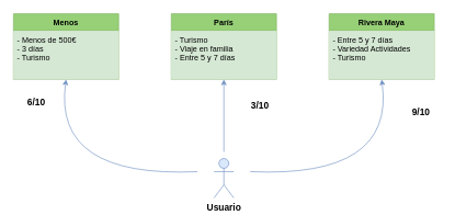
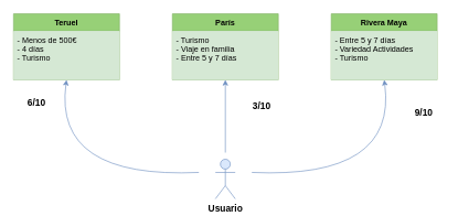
  <mxCell id="0" />
  <mxCell id="1" parent="0" />
- <mxCell id="2" value="Menos" style="swimlane;fontStyle=1;childLayout=stackLayout;horizontal=1;startSize=26;fillColor=#97D077;horizontalStack=0;resizeParent=1;resizeParentMax=0;resizeLast=0;collapsible=1;marginBottom=0;strokeColor=#82b366;" vertex="1" parent="1"><mxGeometry x="20" y="20" width="160" height="100" as="geometry" /></mxCell>
- <mxCell id="3" value="- Menos de 500€&#10;- 3 días&#10;- Turismo&#10;" style="text;strokeColor=none;fillColor=#D5E8D4;align=left;verticalAlign=top;spacingLeft=4;spacingRight=4;overflow=hidden;rotatable=0;points=[[0,0.5],[1,0.5]];portConstraint=eastwest;" vertex="1" parent="2"><mxGeometry y="26" width="160" height="74" as="geometry" /></mxCell>
+ <mxCell id="2" value="Teruel" style="swimlane;fontStyle=1;childLayout=stackLayout;horizontal=1;startSize=26;fillColor=#97D077;horizontalStack=0;resizeParent=1;resizeParentMax=0;resizeLast=0;collapsible=1;marginBottom=0;strokeColor=#82b366;" vertex="1" parent="1"><mxGeometry x="20" y="20" width="160" height="100" as="geometry" /></mxCell>
+ <mxCell id="3" value="- Menos de 500€&#10;- 4 días&#10;- Turismo&#10;" style="text;strokeColor=none;fillColor=#D5E8D4;align=left;verticalAlign=top;spacingLeft=4;spacingRight=4;overflow=hidden;rotatable=0;points=[[0,0.5],[1,0.5]];portConstraint=eastwest;" vertex="1" parent="2"><mxGeometry y="26" width="160" height="74" as="geometry" /></mxCell>
  <mxCell id="4" value="París" style="swimlane;fontStyle=1;childLayout=stackLayout;horizontal=1;startSize=26;fillColor=#97D077;horizontalStack=0;resizeParent=1;resizeParentMax=0;resizeLast=0;collapsible=1;marginBottom=0;strokeColor=#82b366;" vertex="1" parent="1"><mxGeometry x="260" y="20" width="160" height="100" as="geometry" /></mxCell>
  <mxCell id="5" value="- Turismo&#10;- Viaje en familia&#10;- Entre 5 y 7 días&#10;" style="text;strokeColor=none;fillColor=#D5E8D4;align=left;verticalAlign=top;spacingLeft=4;spacingRight=4;overflow=hidden;rotatable=0;points=[[0,0.5],[1,0.5]];portConstraint=eastwest;" vertex="1" parent="4"><mxGeometry y="26" width="160" height="74" as="geometry" /></mxCell>
  <mxCell id="6" value="Rivera Maya" style="swimlane;fontStyle=1;childLayout=stackLayout;horizontal=1;startSize=26;fillColor=#97D077;horizontalStack=0;resizeParent=1;resizeParentMax=0;resizeLast=0;collapsible=1;marginBottom=0;strokeColor=#82b366;" vertex="1" parent="1"><mxGeometry x="500" y="20" width="160" height="100" as="geometry" /></mxCell>
  <mxCell id="7" value="- Entre 5 y 7 días&#10;- Variedad Actividades&#10;- Turismo&#10;" style="text;strokeColor=none;fillColor=#D5E8D4;align=left;verticalAlign=top;spacingLeft=4;spacingRight=4;overflow=hidden;rotatable=0;points=[[0,0.5],[1,0.5]];portConstraint=eastwest;" vertex="1" parent="6"><mxGeometry y="26" width="160" height="74" as="geometry" /></mxCell>
  <mxCell id="8" value="&lt;font style=&quot;font-size: 14px;&quot;&gt;&lt;b&gt;Usuario&lt;/b&gt;&lt;/font&gt;" style="shape=umlActor;verticalLabelPosition=bottom;verticalAlign=top;html=1;fillColor=#dae8fc;strokeColor=#6c8ebf;" vertex="1" parent="1"><mxGeometry x="325" y="240" width="30" height="60" as="geometry" /></mxCell>
  <mxCell id="9" value="" style="endArrow=classic;html=1;rounded=0;fontSize=14;entryX=0.5;entryY=1;entryDx=0;entryDy=0;fillColor=#dae8fc;strokeColor=#6c8ebf;" edge="1" parent="1" target="4"><mxGeometry width="50" height="50" relative="1" as="geometry"><mxPoint x="340" y="230" as="sourcePoint" /><mxPoint x="380" y="260" as="targetPoint" /></mxGeometry></mxCell>
  <mxCell id="10" value="" style="curved=1;endArrow=classic;html=1;rounded=0;fontSize=14;fillColor=#dae8fc;strokeColor=#6c8ebf;" edge="1" parent="1"><mxGeometry width="50" height="50" relative="1" as="geometry"><mxPoint x="300" y="260" as="sourcePoint" /><mxPoint x="100" y="120" as="targetPoint" /><Array as="points"><mxPoint x="80" y="270" /></Array></mxGeometry></mxCell>
  <mxCell id="11" value="" style="curved=1;endArrow=classic;html=1;rounded=0;fontSize=14;fillColor=#dae8fc;strokeColor=#6c8ebf;" edge="1" parent="1"><mxGeometry width="50" height="50" relative="1" as="geometry"><mxPoint x="380" y="260" as="sourcePoint" /><mxPoint x="580" y="120" as="targetPoint" /><Array as="points"><mxPoint x="600" y="270" /></Array></mxGeometry></mxCell>
  <mxCell id="12" value="6/10" style="text;html=1;strokeColor=none;fillColor=none;align=center;verticalAlign=middle;whiteSpace=wrap;rounded=0;fontSize=14;fontStyle=1" vertex="1" parent="1"><mxGeometry x="25" y="140" width="60" height="30" as="geometry" /></mxCell>
  <mxCell id="13" value="3/10" style="text;html=1;strokeColor=none;fillColor=none;align=center;verticalAlign=middle;whiteSpace=wrap;rounded=0;fontSize=14;fontStyle=1" vertex="1" parent="1"><mxGeometry x="365" y="145" width="60" height="30" as="geometry" /></mxCell>
  <mxCell id="14" value="9/10" style="text;html=1;strokeColor=none;fillColor=none;align=center;verticalAlign=middle;whiteSpace=wrap;rounded=0;fontSize=14;fontStyle=1" vertex="1" parent="1"><mxGeometry x="610" y="155" width="60" height="30" as="geometry" /></mxCell>
